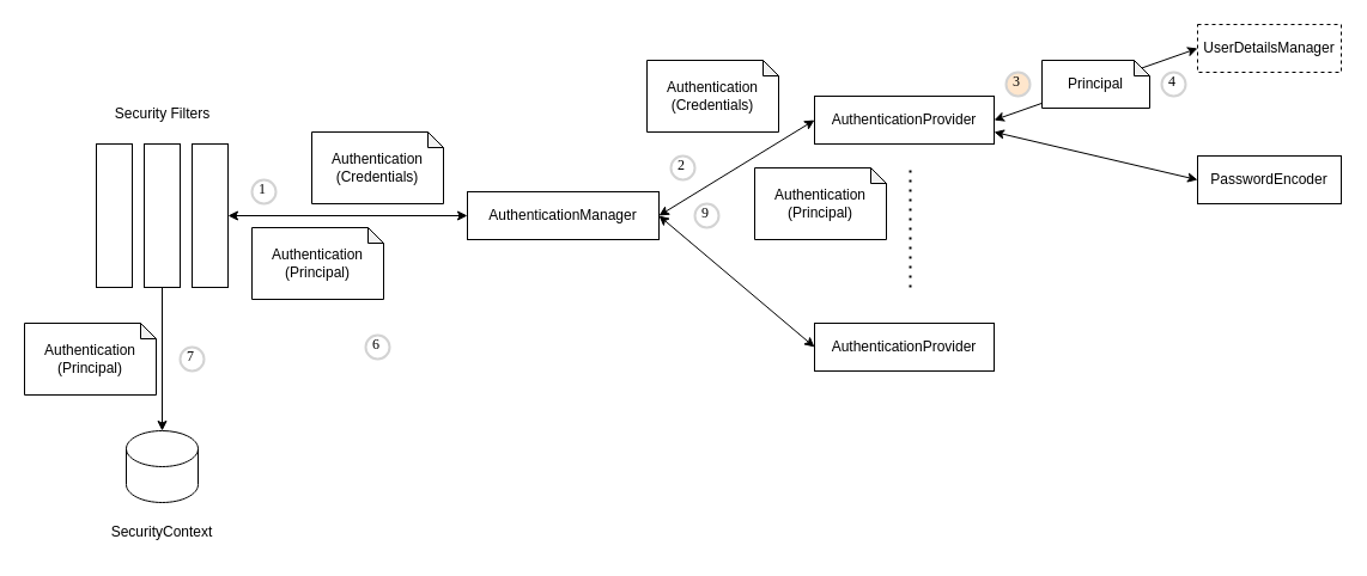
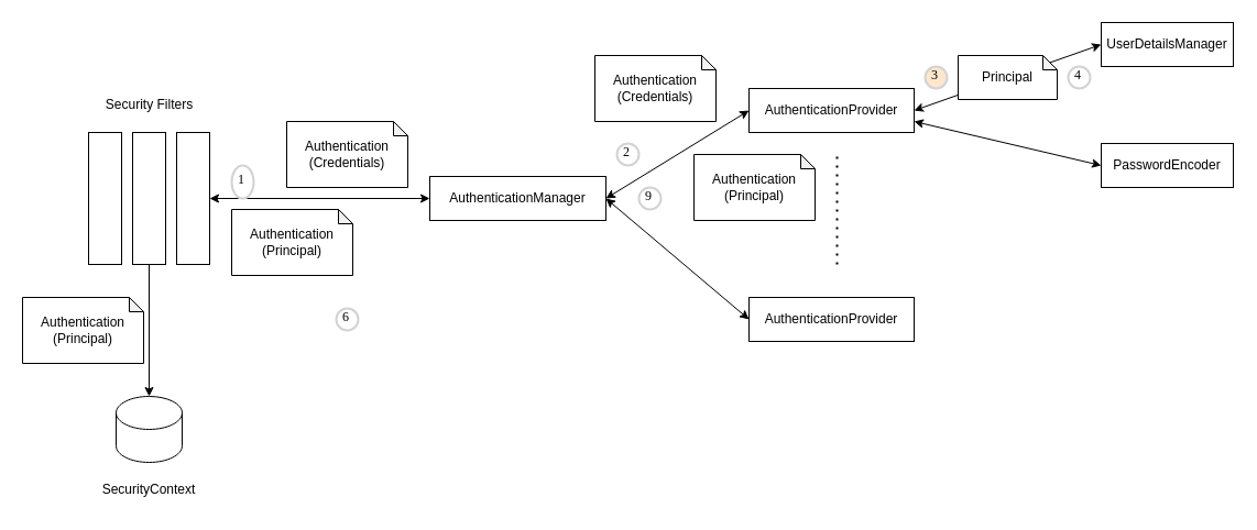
  <mxCell id="0" />
  <mxCell id="1" parent="0" />
  <mxCell id="2" value="" style="rounded=0;whiteSpace=wrap;html=1;" parent="1" vertex="1"><mxGeometry x="80" y="120" width="30" height="120" as="geometry" /></mxCell>
  <mxCell id="3" value="" style="rounded=0;whiteSpace=wrap;html=1;" parent="1" vertex="1"><mxGeometry x="120" y="120" width="30" height="120" as="geometry" /></mxCell>
  <mxCell id="4" value="" style="rounded=0;whiteSpace=wrap;html=1;" parent="1" vertex="1"><mxGeometry x="160" y="120" width="30" height="120" as="geometry" /></mxCell>
  <mxCell id="5" value="Security Filters" style="text;html=1;strokeColor=none;fillColor=none;align=center;verticalAlign=middle;whiteSpace=wrap;rounded=0;" parent="1" vertex="1"><mxGeometry x="72.5" y="80" width="125" height="30" as="geometry" /></mxCell>
  <mxCell id="6" value="Authentication&lt;br&gt;(Credentials)" style="shape=note;whiteSpace=wrap;html=1;backgroundOutline=1;darkOpacity=0.05;size=13;" parent="1" vertex="1"><mxGeometry x="260" y="110" width="110" height="60" as="geometry" /></mxCell>
  <mxCell id="7" value="AuthenticationManager" style="rounded=0;whiteSpace=wrap;html=1;" parent="1" vertex="1"><mxGeometry x="390" y="160" width="160" height="40" as="geometry" /></mxCell>
  <mxCell id="8" value="AuthenticationProvider" style="rounded=0;whiteSpace=wrap;html=1;" parent="1" vertex="1"><mxGeometry x="680" y="80" width="150" height="40" as="geometry" /></mxCell>
  <mxCell id="9" value="Authentication&lt;br&gt;(Principal)" style="shape=note;whiteSpace=wrap;html=1;backgroundOutline=1;darkOpacity=0.05;size=13;" parent="1" vertex="1"><mxGeometry x="210" y="190" width="110" height="60" as="geometry" /></mxCell>
  <mxCell id="10" value="" style="endArrow=classic;html=1;rounded=0;exitX=1;exitY=0.5;exitDx=0;exitDy=0;entryX=0;entryY=0.5;entryDx=0;entryDy=0;startArrow=classic;startFill=1;" parent="1" source="4" target="7" edge="1"><mxGeometry width="50" height="50" relative="1" as="geometry"><mxPoint x="270" y="200" as="sourcePoint" /><mxPoint x="320" y="150" as="targetPoint" /></mxGeometry></mxCell>
- <mxCell id="11" value="1" style="ellipse;whiteSpace=wrap;html=1;aspect=fixed;strokeWidth=2;fontFamily=Tahoma;spacingBottom=4;spacingRight=2;strokeColor=#d3d3d3;" parent="1" vertex="1"><mxGeometry x="210" y="150" width="20" height="20" as="geometry" /></mxCell>
- <mxCell id="12" value="7" style="ellipse;whiteSpace=wrap;html=1;aspect=fixed;strokeWidth=2;fontFamily=Tahoma;spacingBottom=4;spacingRight=2;strokeColor=#d3d3d3;" parent="1" vertex="1"><mxGeometry x="150" y="290" width="20" height="20" as="geometry" /></mxCell>
+ <mxCell id="11" value="1" style="ellipse;whiteSpace=wrap;html=1;aspect=fixed;strokeWidth=2;fontFamily=Tahoma;spacingBottom=4;spacingRight=2;strokeColor=#d3d3d3;" parent="1" vertex="1"><mxGeometry x="210" y="150" width="20" height="30" as="geometry" /></mxCell>
  <mxCell id="13" value="Authentication&lt;br&gt;(Credentials)" style="shape=note;whiteSpace=wrap;html=1;backgroundOutline=1;darkOpacity=0.05;size=13;" parent="1" vertex="1"><mxGeometry x="540" y="50" width="110" height="60" as="geometry" /></mxCell>
  <mxCell id="14" value="Authentication&lt;br&gt;(Principal)" style="shape=note;whiteSpace=wrap;html=1;backgroundOutline=1;darkOpacity=0.05;size=13;" parent="1" vertex="1"><mxGeometry x="630" y="140" width="110" height="60" as="geometry" /></mxCell>
  <mxCell id="15" value="" style="endArrow=classic;html=1;rounded=0;exitX=1;exitY=0.5;exitDx=0;exitDy=0;entryX=0;entryY=0.5;entryDx=0;entryDy=0;startArrow=classic;startFill=1;" parent="1" target="8" edge="1"><mxGeometry width="50" height="50" relative="1" as="geometry"><mxPoint x="550" y="180" as="sourcePoint" /><mxPoint x="750" y="180" as="targetPoint" /></mxGeometry></mxCell>
  <mxCell id="16" value="2" style="ellipse;whiteSpace=wrap;html=1;aspect=fixed;strokeWidth=2;fontFamily=Tahoma;spacingBottom=4;spacingRight=2;strokeColor=#d3d3d3;" parent="1" vertex="1"><mxGeometry x="560" y="130" width="20" height="20" as="geometry" /></mxCell>
  <mxCell id="17" value="9" style="ellipse;whiteSpace=wrap;html=1;aspect=fixed;strokeWidth=2;fontFamily=Tahoma;spacingBottom=4;spacingRight=2;strokeColor=#d3d3d3;" parent="1" vertex="1"><mxGeometry x="580" y="170" width="20" height="20" as="geometry" /></mxCell>
  <mxCell id="18" value="6" style="ellipse;whiteSpace=wrap;html=1;aspect=fixed;strokeWidth=2;fontFamily=Tahoma;spacingBottom=4;spacingRight=2;strokeColor=#d3d3d3;" parent="1" vertex="1"><mxGeometry x="305" y="280" width="20" height="20" as="geometry" /></mxCell>
  <mxCell id="19" value="AuthenticationProvider" style="rounded=0;whiteSpace=wrap;html=1;" parent="1" vertex="1"><mxGeometry x="680" y="270" width="150" height="40" as="geometry" /></mxCell>
  <mxCell id="20" value="" style="endArrow=classic;startArrow=classic;html=1;rounded=0;entryX=0;entryY=0.5;entryDx=0;entryDy=0;exitX=1;exitY=0.5;exitDx=0;exitDy=0;" parent="1" source="7" target="19" edge="1"><mxGeometry width="50" height="50" relative="1" as="geometry"><mxPoint x="540" y="350" as="sourcePoint" /><mxPoint x="590" y="300" as="targetPoint" /></mxGeometry></mxCell>
  <mxCell id="21" value="" style="shape=cylinder3;whiteSpace=wrap;html=1;boundedLbl=1;backgroundOutline=1;size=15;" parent="1" vertex="1"><mxGeometry x="105" y="360" width="60" height="60" as="geometry" /></mxCell>
  <mxCell id="22" value="" style="endArrow=none;dashed=1;html=1;dashPattern=1 3;strokeWidth=2;rounded=0;" parent="1" edge="1"><mxGeometry width="50" height="50" relative="1" as="geometry"><mxPoint x="760" y="240" as="sourcePoint" /><mxPoint x="760" y="140" as="targetPoint" /></mxGeometry></mxCell>
  <mxCell id="23" style="edgeStyle=orthogonalEdgeStyle;rounded=0;orthogonalLoop=1;jettySize=auto;html=1;entryX=0.5;entryY=0;entryDx=0;entryDy=0;entryPerimeter=0;" parent="1" source="3" target="21" edge="1"><mxGeometry relative="1" as="geometry" /></mxCell>
  <mxCell id="24" value="Authentication&lt;br&gt;(Principal)" style="shape=note;whiteSpace=wrap;html=1;backgroundOutline=1;darkOpacity=0.05;size=13;" parent="1" vertex="1"><mxGeometry x="20" y="270" width="110" height="60" as="geometry" /></mxCell>
  <mxCell id="25" value="SecurityContext" style="text;html=1;strokeColor=none;fillColor=none;align=center;verticalAlign=middle;whiteSpace=wrap;rounded=0;" parent="1" vertex="1"><mxGeometry x="80" y="430" width="110" height="30" as="geometry" /></mxCell>
- <mxCell id="26" value="UserDetailsManager" style="rounded=0;whiteSpace=wrap;html=1;dashed=1;" parent="1" vertex="1"><mxGeometry x="1000" y="20" width="120" height="40" as="geometry" /></mxCell>
+ <mxCell id="26" value="UserDetailsManager" style="rounded=0;whiteSpace=wrap;html=1;" parent="1" vertex="1"><mxGeometry x="1000" y="20" width="120" height="40" as="geometry" /></mxCell>
  <mxCell id="27" value="PasswordEncoder" style="rounded=0;whiteSpace=wrap;html=1;" parent="1" vertex="1"><mxGeometry x="1000" y="130" width="120" height="40" as="geometry" /></mxCell>
  <mxCell id="28" value="" style="endArrow=classic;html=1;rounded=0;entryX=0;entryY=0.5;entryDx=0;entryDy=0;exitX=1;exitY=0.5;exitDx=0;exitDy=0;startArrow=classic;startFill=1;" parent="1" source="8" target="26" edge="1"><mxGeometry width="50" height="50" relative="1" as="geometry"><mxPoint x="880" y="240" as="sourcePoint" /><mxPoint x="930" y="190" as="targetPoint" /></mxGeometry></mxCell>
  <mxCell id="29" value="" style="endArrow=classic;html=1;rounded=0;entryX=0;entryY=0.5;entryDx=0;entryDy=0;startArrow=classic;startFill=1;exitX=1;exitY=0.75;exitDx=0;exitDy=0;" parent="1" source="8" target="27" edge="1"><mxGeometry width="50" height="50" relative="1" as="geometry"><mxPoint x="840" y="110" as="sourcePoint" /><mxPoint x="890" y="50" as="targetPoint" /></mxGeometry></mxCell>
  <mxCell id="30" value="Principal" style="shape=note;whiteSpace=wrap;html=1;backgroundOutline=1;darkOpacity=0.05;size=13;" parent="1" vertex="1"><mxGeometry x="870" y="50" width="90" height="40" as="geometry" /></mxCell>
  <mxCell id="31" value="3" style="ellipse;whiteSpace=wrap;html=1;aspect=fixed;strokeWidth=2;fontFamily=Tahoma;spacingBottom=4;spacingRight=2;strokeColor=#d3d3d3;fillColor=#ffe6cc;" vertex="1" parent="1"><mxGeometry x="840" y="60" width="20" height="20" as="geometry" /></mxCell>
  <mxCell id="32" value="4" style="ellipse;whiteSpace=wrap;html=1;aspect=fixed;strokeWidth=2;fontFamily=Tahoma;spacingBottom=4;spacingRight=2;strokeColor=#d3d3d3;" vertex="1" parent="1"><mxGeometry x="970" y="60" width="20" height="20" as="geometry" /></mxCell>
